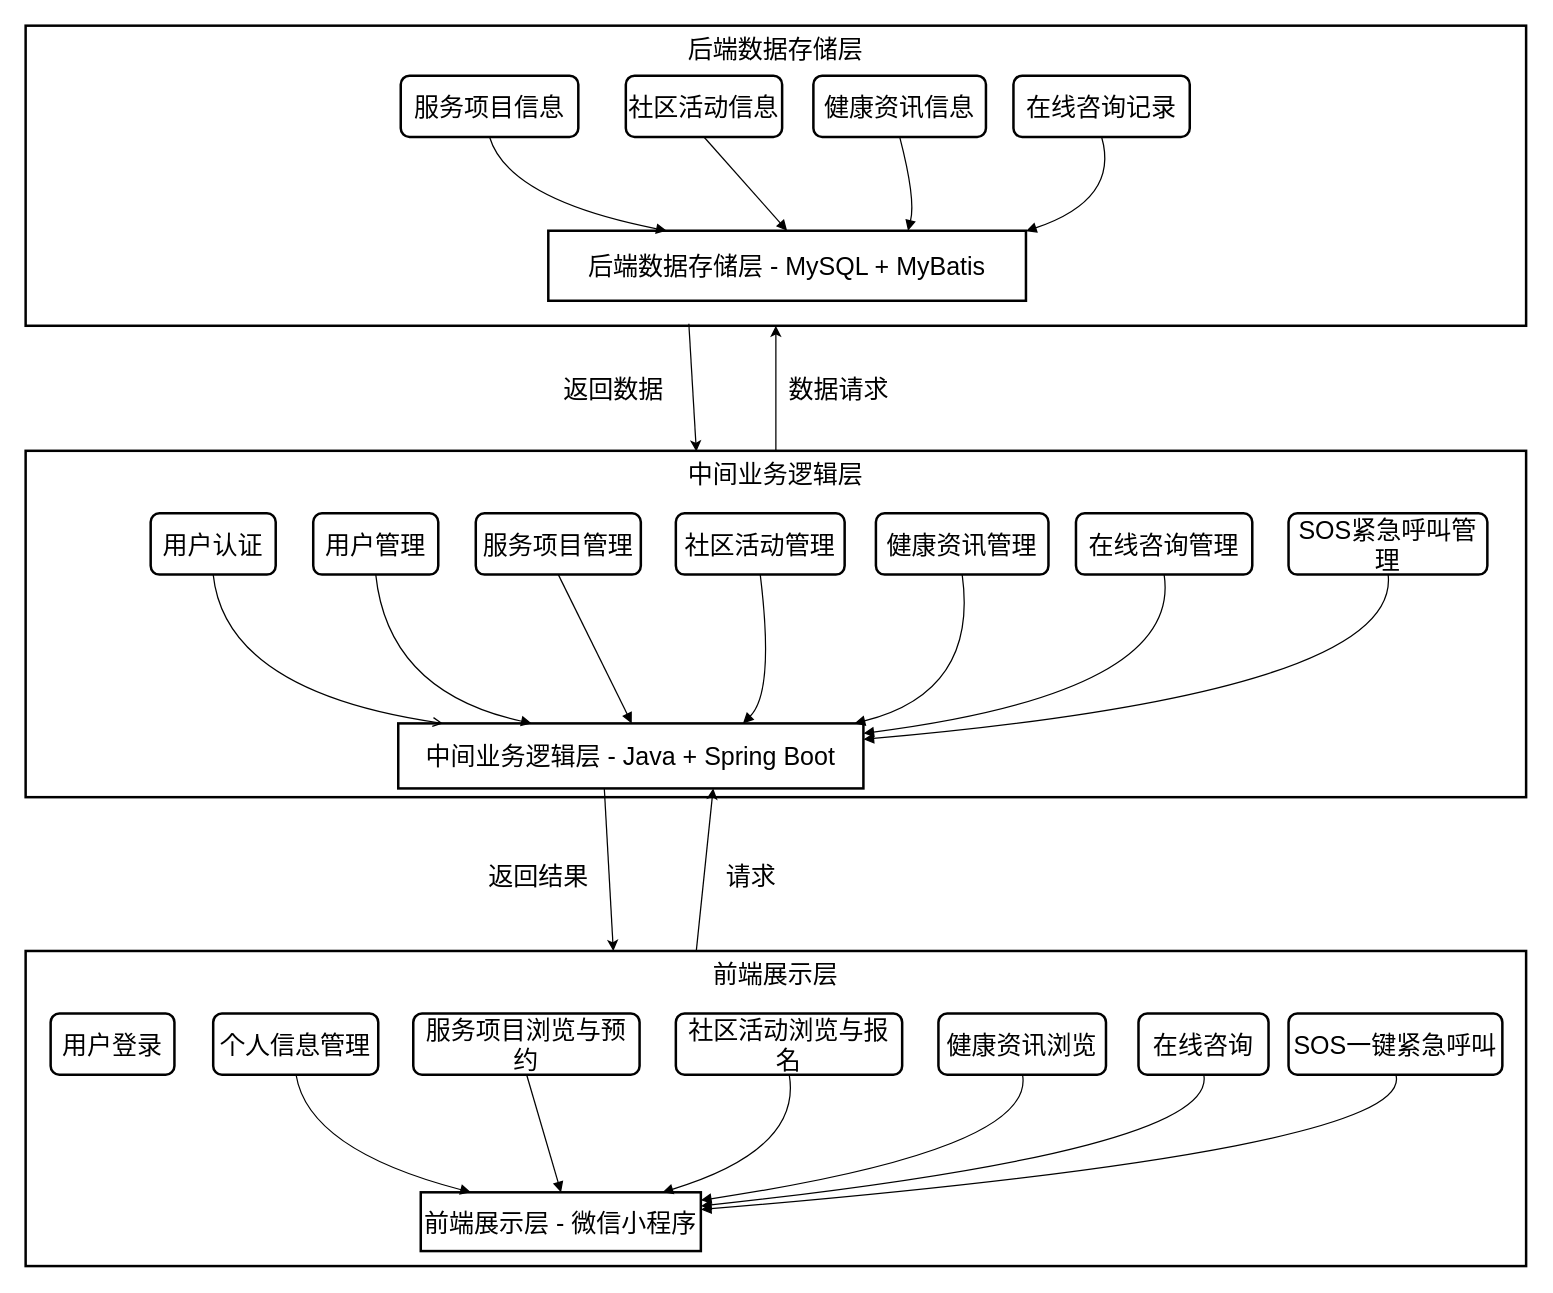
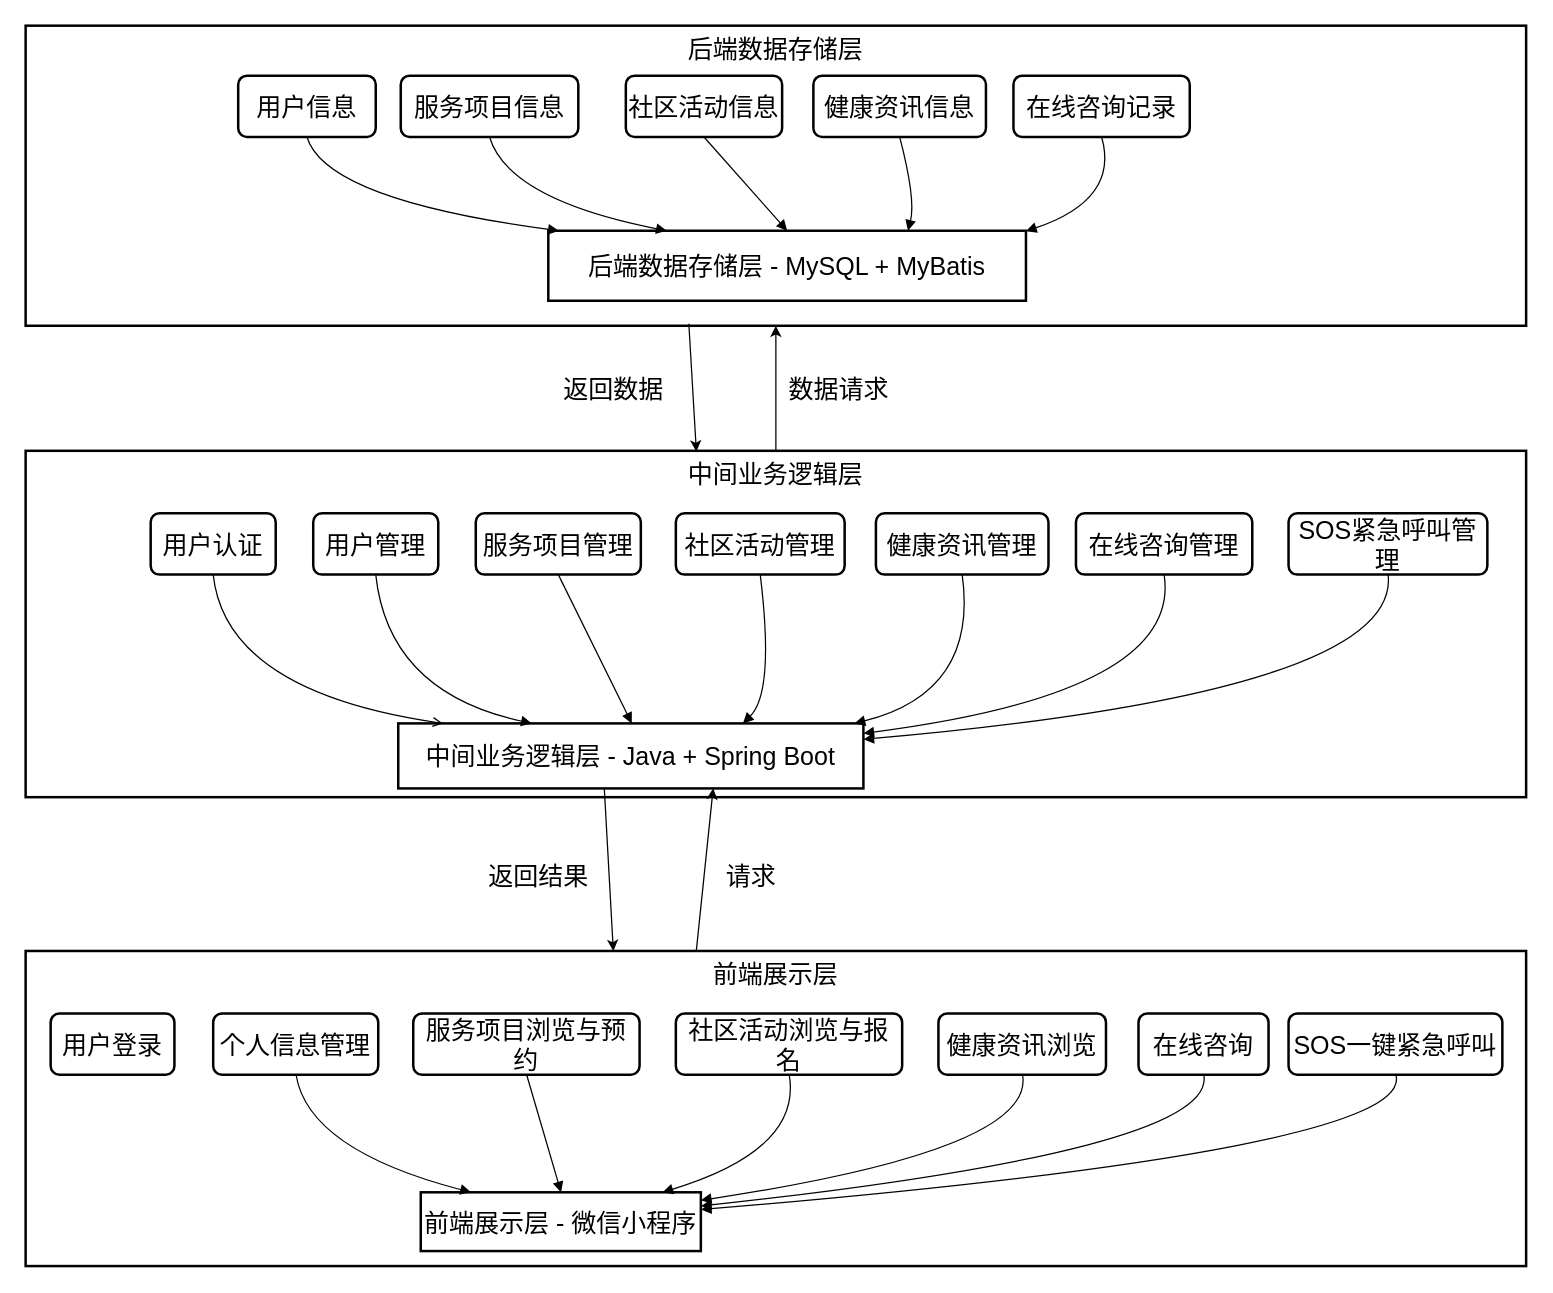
  <mxCell id="0" />
  <mxCell id="1" parent="0" />
  <mxCell id="2" value="后端数据存储层" style="whiteSpace=wrap;strokeWidth=2;verticalAlign=top;fontSize=20;" vertex="1" parent="1"><mxGeometry x="20" y="20" width="1200" height="240" as="geometry" /></mxCell>
  <mxCell id="3" value="后端数据存储层 - MySQL + MyBatis" style="whiteSpace=wrap;strokeWidth=2;fontSize=20;" vertex="1" parent="1"><mxGeometry x="438" y="184" width="382" height="56" as="geometry" /></mxCell>
+ <mxCell id="4" value="用户信息" style="rounded=1;absoluteArcSize=1;arcSize=14;whiteSpace=wrap;strokeWidth=2;fontSize=20;" vertex="1" parent="1"><mxGeometry x="190" y="60" width="110" height="49" as="geometry" /></mxCell>
  <mxCell id="5" value="服务项目信息" style="rounded=1;absoluteArcSize=1;arcSize=14;whiteSpace=wrap;strokeWidth=2;fontSize=20;" vertex="1" parent="1"><mxGeometry x="320" y="60" width="142" height="49" as="geometry" /></mxCell>
  <mxCell id="6" value="社区活动信息" style="rounded=1;absoluteArcSize=1;arcSize=14;whiteSpace=wrap;strokeWidth=2;fontSize=20;" vertex="1" parent="1"><mxGeometry x="500" y="60" width="125" height="49" as="geometry" /></mxCell>
  <mxCell id="7" value="健康资讯信息" style="rounded=1;absoluteArcSize=1;arcSize=14;whiteSpace=wrap;strokeWidth=2;fontSize=20;" vertex="1" parent="1"><mxGeometry x="650" y="60" width="138" height="49" as="geometry" /></mxCell>
  <mxCell id="8" value="在线咨询记录" style="rounded=1;absoluteArcSize=1;arcSize=14;whiteSpace=wrap;strokeWidth=2;fontSize=20;" vertex="1" parent="1"><mxGeometry x="810" y="60" width="141" height="49" as="geometry" /></mxCell>
  <mxCell id="9" value="中间业务逻辑层" style="whiteSpace=wrap;strokeWidth=2;verticalAlign=top;fontSize=20;" vertex="1" parent="1"><mxGeometry x="20" y="360" width="1200" height="277" as="geometry" /></mxCell>
  <mxCell id="10" value="中间业务逻辑层 - Java + Spring Boot" style="whiteSpace=wrap;strokeWidth=2;fontSize=20;" vertex="1" parent="1"><mxGeometry x="318" y="578" width="372" height="52" as="geometry" /></mxCell>
  <mxCell id="11" value="用户认证" style="rounded=1;absoluteArcSize=1;arcSize=14;whiteSpace=wrap;strokeWidth=2;fontSize=20;" vertex="1" parent="1"><mxGeometry x="120" y="410" width="100" height="49" as="geometry" /></mxCell>
  <mxCell id="12" value="用户管理" style="rounded=1;absoluteArcSize=1;arcSize=14;whiteSpace=wrap;strokeWidth=2;fontSize=20;" vertex="1" parent="1"><mxGeometry x="250" y="410" width="100" height="49" as="geometry" /></mxCell>
  <mxCell id="13" value="服务项目管理" style="rounded=1;absoluteArcSize=1;arcSize=14;whiteSpace=wrap;strokeWidth=2;fontSize=20;" vertex="1" parent="1"><mxGeometry x="380" y="410" width="132" height="49" as="geometry" /></mxCell>
  <mxCell id="14" value="社区活动管理" style="rounded=1;absoluteArcSize=1;arcSize=14;whiteSpace=wrap;strokeWidth=2;fontSize=20;" vertex="1" parent="1"><mxGeometry x="540" y="410" width="135" height="49" as="geometry" /></mxCell>
  <mxCell id="15" value="健康资讯管理" style="rounded=1;absoluteArcSize=1;arcSize=14;whiteSpace=wrap;strokeWidth=2;fontSize=20;" vertex="1" parent="1"><mxGeometry x="700" y="410" width="138" height="49" as="geometry" /></mxCell>
  <mxCell id="16" value="在线咨询管理" style="rounded=1;absoluteArcSize=1;arcSize=14;whiteSpace=wrap;strokeWidth=2;fontSize=20;" vertex="1" parent="1"><mxGeometry x="860" y="410" width="141" height="49" as="geometry" /></mxCell>
  <mxCell id="17" value="SOS紧急呼叫管理" style="rounded=1;absoluteArcSize=1;arcSize=14;whiteSpace=wrap;strokeWidth=2;fontSize=20;" vertex="1" parent="1"><mxGeometry x="1030" y="410" width="159" height="49" as="geometry" /></mxCell>
  <mxCell id="18" value="前端展示层" style="whiteSpace=wrap;strokeWidth=2;verticalAlign=top;fontSize=20;" vertex="1" parent="1"><mxGeometry x="20" y="760" width="1200" height="252" as="geometry" /></mxCell>
  <mxCell id="19" value="前端展示层 - 微信小程序" style="whiteSpace=wrap;strokeWidth=2;fontSize=20;" vertex="1" parent="1"><mxGeometry x="336" y="953" width="224" height="47" as="geometry" /></mxCell>
  <mxCell id="20" value="用户登录" style="rounded=1;absoluteArcSize=1;arcSize=14;whiteSpace=wrap;strokeWidth=2;fontSize=20;" vertex="1" parent="1"><mxGeometry x="40" y="810" width="99" height="49" as="geometry" /></mxCell>
  <mxCell id="21" value="个人信息管理" style="rounded=1;absoluteArcSize=1;arcSize=14;whiteSpace=wrap;strokeWidth=2;fontSize=20;" vertex="1" parent="1"><mxGeometry x="170" y="810" width="132" height="49" as="geometry" /></mxCell>
  <mxCell id="22" value="服务项目浏览与预约" style="rounded=1;absoluteArcSize=1;arcSize=14;whiteSpace=wrap;strokeWidth=2;fontSize=20;" vertex="1" parent="1"><mxGeometry x="330" y="810" width="181" height="49" as="geometry" /></mxCell>
  <mxCell id="23" value="社区活动浏览与报名" style="rounded=1;absoluteArcSize=1;arcSize=14;whiteSpace=wrap;strokeWidth=2;fontSize=20;" vertex="1" parent="1"><mxGeometry x="540" y="810" width="181" height="49" as="geometry" /></mxCell>
  <mxCell id="24" value="健康资讯浏览" style="rounded=1;absoluteArcSize=1;arcSize=14;whiteSpace=wrap;strokeWidth=2;fontSize=20;" vertex="1" parent="1"><mxGeometry x="750" y="810" width="134" height="49" as="geometry" /></mxCell>
  <mxCell id="25" value="在线咨询" style="rounded=1;absoluteArcSize=1;arcSize=14;whiteSpace=wrap;strokeWidth=2;fontSize=20;" vertex="1" parent="1"><mxGeometry x="910" y="810" width="104" height="49" as="geometry" /></mxCell>
  <mxCell id="26" value="SOS一键紧急呼叫" style="rounded=1;absoluteArcSize=1;arcSize=14;whiteSpace=wrap;strokeWidth=2;fontSize=20;" vertex="1" parent="1"><mxGeometry x="1030" y="810" width="171" height="49" as="geometry" /></mxCell>
  <mxCell id="27" value="" style="curved=1;startArrow=none;endArrow=block;exitX=0.502;exitY=1;entryX=0.179;entryY=0;rounded=0;fontSize=20;" edge="1" parent="1" source="21" target="19"><mxGeometry relative="1" as="geometry"><Array as="points"><mxPoint x="246" y="919" /></Array></mxGeometry></mxCell>
  <mxCell id="28" value="" style="curved=1;startArrow=none;endArrow=block;exitX=0.501;exitY=1;entryX=0.501;entryY=0;rounded=0;fontSize=20;" edge="1" parent="1" source="22" target="19"><mxGeometry relative="1" as="geometry"><Array as="points" /></mxGeometry></mxCell>
  <mxCell id="29" value="" style="startArrow=none;endArrow=block;exitX=0.501;exitY=1;entryX=0.863;entryY=0;fontSize=20;curved=1;" edge="1" parent="1" source="23" target="19"><mxGeometry relative="1" as="geometry"><Array as="points"><mxPoint x="641" y="919" /></Array></mxGeometry></mxCell>
  <mxCell id="30" value="" style="curved=1;startArrow=none;endArrow=block;exitX=0.502;exitY=1;entryX=1.0;entryY=0.136;rounded=0;fontSize=20;" edge="1" parent="1" source="24" target="19"><mxGeometry relative="1" as="geometry"><Array as="points"><mxPoint x="828" y="919" /></Array></mxGeometry></mxCell>
  <mxCell id="31" value="" style="curved=1;startArrow=none;endArrow=block;exitX=0.502;exitY=1;entryX=1.0;entryY=0.234;rounded=0;fontSize=20;" edge="1" parent="1" source="25" target="19"><mxGeometry relative="1" as="geometry"><Array as="points"><mxPoint x="974" y="919" /></Array></mxGeometry></mxCell>
  <mxCell id="32" value="" style="curved=1;startArrow=none;endArrow=block;exitX=0.502;exitY=1;entryX=1.0;entryY=0.294;rounded=0;fontSize=20;" edge="1" parent="1" source="26" target="19"><mxGeometry relative="1" as="geometry"><Array as="points"><mxPoint x="1133" y="919" /></Array></mxGeometry></mxCell>
  <mxCell id="33" value="" style="curved=1;startArrow=none;endArrow=open;exitX=0.5;exitY=1;entryX=0.096;entryY=0;rounded=0;fontSize=20;" edge="1" parent="1" source="11" target="10"><mxGeometry relative="1" as="geometry"><Array as="points"><mxPoint x="180" y="553" /></Array></mxGeometry></mxCell>
  <mxCell id="34" value="" style="curved=1;startArrow=none;endArrow=block;exitX=0.5;exitY=1;entryX=0.287;entryY=0;rounded=0;fontSize=20;" edge="1" parent="1" source="12" target="10"><mxGeometry relative="1" as="geometry"><Array as="points"><mxPoint x="310" y="553" /></Array></mxGeometry></mxCell>
  <mxCell id="35" value="" style="curved=1;startArrow=none;endArrow=block;exitX=0.5;exitY=1;entryX=0.502;entryY=0;rounded=0;fontSize=20;" edge="1" parent="1" source="13" target="10"><mxGeometry relative="1" as="geometry"><Array as="points" /></mxGeometry></mxCell>
  <mxCell id="36" value="" style="curved=1;startArrow=none;endArrow=block;exitX=0.5;exitY=1;entryX=0.741;entryY=0;rounded=0;fontSize=20;" edge="1" parent="1" source="14" target="10"><mxGeometry relative="1" as="geometry"><Array as="points"><mxPoint x="619" y="553" /></Array></mxGeometry></mxCell>
  <mxCell id="37" value="" style="curved=1;startArrow=none;endArrow=block;exitX=0.5;exitY=1;entryX=0.981;entryY=0;rounded=0;fontSize=20;" edge="1" parent="1" source="15" target="10"><mxGeometry relative="1" as="geometry"><Array as="points"><mxPoint x="782" y="553" /></Array></mxGeometry></mxCell>
  <mxCell id="38" value="" style="curved=1;startArrow=none;endArrow=block;exitX=0.5;exitY=1;entryX=1.002;entryY=0.152;rounded=0;fontSize=20;" edge="1" parent="1" source="16" target="10"><mxGeometry relative="1" as="geometry"><Array as="points"><mxPoint x="945" y="553" /></Array></mxGeometry></mxCell>
  <mxCell id="39" value="" style="curved=1;startArrow=none;endArrow=block;exitX=0.501;exitY=1;entryX=1.002;entryY=0.244;rounded=0;fontSize=20;" edge="1" parent="1" source="17" target="10"><mxGeometry relative="1" as="geometry"><Array as="points"><mxPoint x="1120" y="553" /></Array></mxGeometry></mxCell>
+ <mxCell id="40" value="" style="curved=1;startArrow=none;endArrow=block;exitX=0.5;exitY=1;entryX=0.022;entryY=0;rounded=0;fontSize=20;" edge="1" parent="1" source="4" target="3"><mxGeometry relative="1" as="geometry"><Array as="points"><mxPoint x="260" y="159" /></Array></mxGeometry></mxCell>
  <mxCell id="41" value="" style="curved=1;startArrow=none;endArrow=block;exitX=0.5;exitY=1;entryX=0.248;entryY=0;rounded=0;fontSize=20;" edge="1" parent="1" source="5" target="3"><mxGeometry relative="1" as="geometry"><Array as="points"><mxPoint x="406" y="159" /></Array></mxGeometry></mxCell>
  <mxCell id="42" value="" style="curved=1;startArrow=none;endArrow=block;exitX=0.5;exitY=1;entryX=0.5;entryY=0;rounded=0;fontSize=20;" edge="1" parent="1" source="6" target="3"><mxGeometry relative="1" as="geometry"><Array as="points" /></mxGeometry></mxCell>
  <mxCell id="43" value="" style="curved=1;startArrow=none;endArrow=block;exitX=0.5;exitY=1;entryX=0.753;entryY=0;rounded=0;fontSize=20;" edge="1" parent="1" source="7" target="3"><mxGeometry relative="1" as="geometry"><Array as="points"><mxPoint x="732" y="159" /></Array></mxGeometry></mxCell>
  <mxCell id="44" value="" style="curved=1;startArrow=none;endArrow=block;exitX=0.5;exitY=1;entryX=1.001;entryY=0.005;rounded=0;fontSize=20;" edge="1" parent="1" source="8" target="3"><mxGeometry relative="1" as="geometry"><Array as="points"><mxPoint x="895" y="159" /></Array></mxGeometry></mxCell>
  <mxCell id="45" value="" style="endArrow=classic;html=1;strokeColor=none;rounded=1;" edge="1" parent="1" target="3"><mxGeometry width="50" height="50" relative="1" as="geometry"><mxPoint x="540" y="650" as="sourcePoint" /><mxPoint x="590" y="600" as="targetPoint" /></mxGeometry></mxCell>
  <mxCell id="46" value="请求" style="endArrow=classic;html=1;rounded=0;exitX=0.447;exitY=-0.002;exitDx=0;exitDy=0;entryX=0.677;entryY=1;entryDx=0;entryDy=0;entryPerimeter=0;exitPerimeter=0;fontSize=20;" edge="1" parent="1" source="18" target="10"><mxGeometry x="-0.022" y="-37" width="50" height="50" relative="1" as="geometry"><mxPoint x="600" y="680" as="sourcePoint" /><mxPoint x="650" y="630" as="targetPoint" /><mxPoint as="offset" /></mxGeometry></mxCell>
  <mxCell id="47" value="&lt;font style=&quot;&quot;&gt;&lt;font style=&quot;font-size: 20px;&quot;&gt;返回结果&lt;/font&gt;&lt;br&gt;&lt;/font&gt;" style="endArrow=classic;html=1;rounded=0;exitX=0.443;exitY=1.005;exitDx=0;exitDy=0;exitPerimeter=0;" edge="1" parent="1" source="10"><mxGeometry x="0.027" y="-57" width="50" height="50" relative="1" as="geometry"><mxPoint x="600" y="680" as="sourcePoint" /><mxPoint x="490" y="760" as="targetPoint" /><mxPoint as="offset" /></mxGeometry></mxCell>
  <mxCell id="48" value="&lt;font style=&quot;font-size: 20px;&quot;&gt;数据请求&lt;/font&gt;" style="endArrow=classic;html=1;rounded=0;exitX=0.5;exitY=0;exitDx=0;exitDy=0;" edge="1" parent="1" source="9" target="2"><mxGeometry y="-50" width="50" height="50" relative="1" as="geometry"><mxPoint x="530" y="420" as="sourcePoint" /><mxPoint x="580" y="370" as="targetPoint" /><mxPoint as="offset" /></mxGeometry></mxCell>
  <mxCell id="49" value="&lt;font style=&quot;font-size: 20px;&quot;&gt;返回数据&lt;/font&gt;" style="endArrow=classic;html=1;rounded=0;exitX=0.442;exitY=0.993;exitDx=0;exitDy=0;exitPerimeter=0;entryX=0.447;entryY=0.002;entryDx=0;entryDy=0;entryPerimeter=0;" edge="1" parent="1" source="2" target="9"><mxGeometry x="-0.062" y="-63" width="50" height="50" relative="1" as="geometry"><mxPoint x="530" y="420" as="sourcePoint" /><mxPoint x="560" y="350" as="targetPoint" /><mxPoint as="offset" /></mxGeometry></mxCell>
